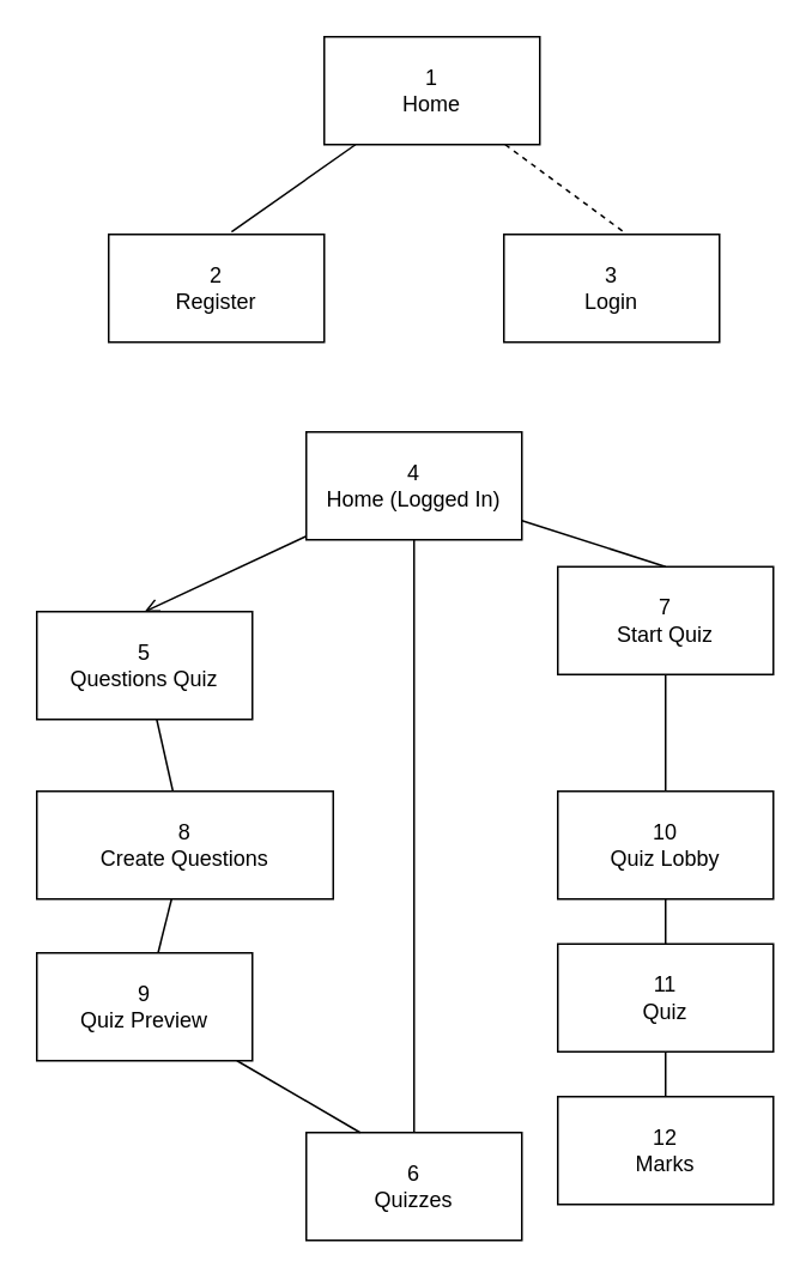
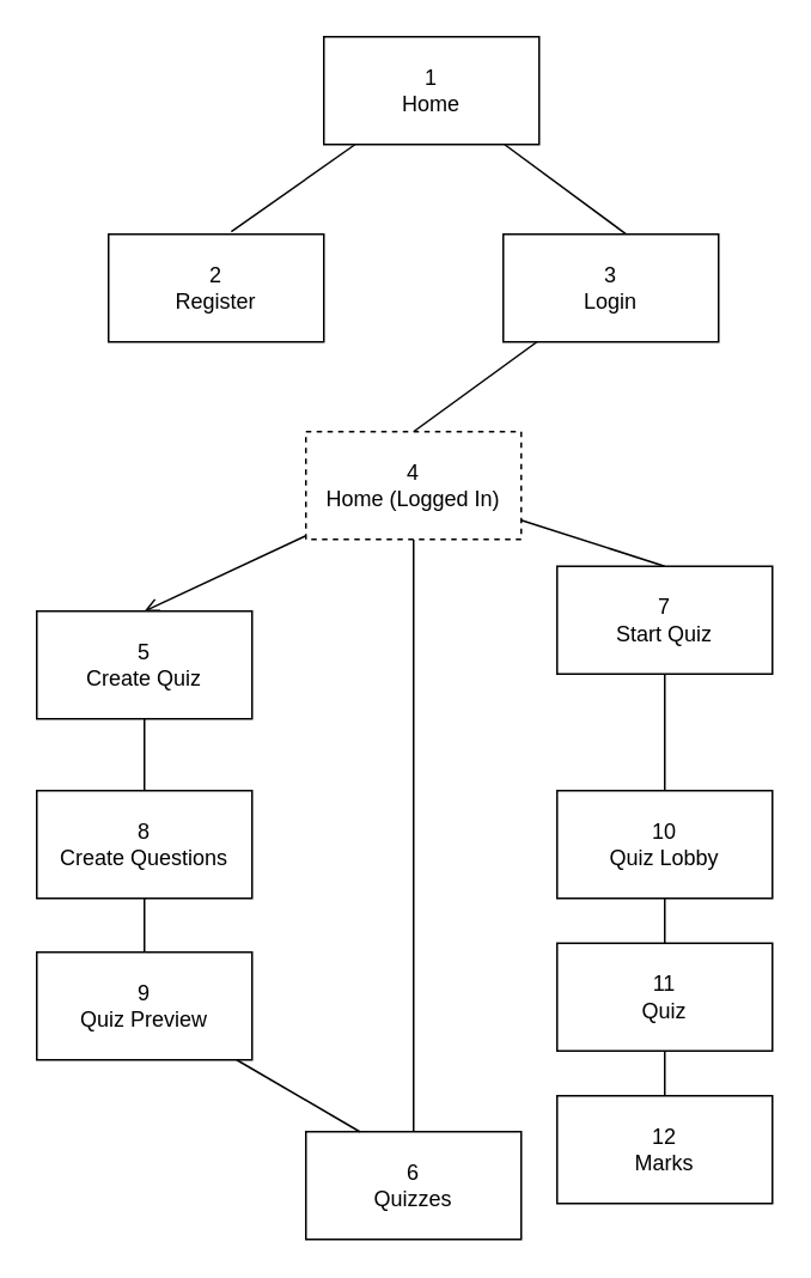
  <mxCell id="0" />
  <mxCell id="1" parent="0" />
  <mxCell id="2" style="edgeStyle=none;rounded=0;orthogonalLoop=1;jettySize=auto;html=1;entryX=0.57;entryY=-0.023;entryDx=0;entryDy=0;entryPerimeter=0;endArrow=none;endFill=0;" edge="1" parent="1" source="4" target="5"><mxGeometry relative="1" as="geometry" /></mxCell>
- <mxCell id="3" style="edgeStyle=none;rounded=0;orthogonalLoop=1;jettySize=auto;html=1;entryX=0.583;entryY=0.017;entryDx=0;entryDy=0;entryPerimeter=0;endArrow=none;endFill=0;dashed=1;" edge="1" parent="1" source="4" target="7"><mxGeometry relative="1" as="geometry" /></mxCell>
+ <mxCell id="3" style="edgeStyle=none;rounded=0;orthogonalLoop=1;jettySize=auto;html=1;entryX=0.583;entryY=0.017;entryDx=0;entryDy=0;entryPerimeter=0;endArrow=none;endFill=0;" edge="1" parent="1" source="4" target="7"><mxGeometry relative="1" as="geometry" /></mxCell>
  <mxCell id="4" value="1&lt;br&gt;Home" style="rounded=0;whiteSpace=wrap;html=1;" vertex="1" parent="1"><mxGeometry x="180" y="20" width="120" height="60" as="geometry" /></mxCell>
  <mxCell id="5" value="2&lt;br&gt;Register" style="rounded=0;whiteSpace=wrap;html=1;" vertex="1" parent="1"><mxGeometry x="60" y="130" width="120" height="60" as="geometry" /></mxCell>
+ <mxCell id="6" style="edgeStyle=none;rounded=0;orthogonalLoop=1;jettySize=auto;html=1;entryX=0.5;entryY=0;entryDx=0;entryDy=0;endArrow=none;endFill=0;" edge="1" parent="1" source="7" target="11"><mxGeometry relative="1" as="geometry" /></mxCell>
  <mxCell id="7" value="3&lt;br&gt;Login" style="rounded=0;whiteSpace=wrap;html=1;" vertex="1" parent="1"><mxGeometry x="280" y="130" width="120" height="60" as="geometry" /></mxCell>
  <mxCell id="8" style="edgeStyle=none;rounded=0;orthogonalLoop=1;jettySize=auto;html=1;entryX=0.5;entryY=0;entryDx=0;entryDy=0;endArrow=open;endFill=0;" edge="1" parent="1" source="11" target="13"><mxGeometry relative="1" as="geometry" /></mxCell>
  <mxCell id="9" style="edgeStyle=none;rounded=0;orthogonalLoop=1;jettySize=auto;html=1;entryX=0.5;entryY=0;entryDx=0;entryDy=0;endArrow=none;endFill=0;" edge="1" parent="1" source="11" target="14"><mxGeometry relative="1" as="geometry" /></mxCell>
  <mxCell id="10" style="edgeStyle=none;rounded=0;orthogonalLoop=1;jettySize=auto;html=1;entryX=0.5;entryY=0;entryDx=0;entryDy=0;endArrow=none;endFill=0;" edge="1" parent="1" source="11" target="16"><mxGeometry relative="1" as="geometry" /></mxCell>
- <mxCell id="11" value="4&lt;br&gt;Home (Logged In)" style="rounded=0;whiteSpace=wrap;html=1;" vertex="1" parent="1"><mxGeometry x="170" y="240" width="120" height="60" as="geometry" /></mxCell>
+ <mxCell id="11" value="4&lt;br&gt;Home (Logged In)" style="rounded=0;whiteSpace=wrap;html=1;dashed=1;" vertex="1" parent="1"><mxGeometry x="170" y="240" width="120" height="60" as="geometry" /></mxCell>
  <mxCell id="12" style="edgeStyle=none;rounded=0;orthogonalLoop=1;jettySize=auto;html=1;endArrow=none;endFill=0;" edge="1" parent="1" source="13" target="18"><mxGeometry relative="1" as="geometry" /></mxCell>
- <mxCell id="13" value="5&lt;br&gt;Questions Quiz" style="rounded=0;whiteSpace=wrap;html=1;" vertex="1" parent="1"><mxGeometry x="20" y="340" width="120" height="60" as="geometry" /></mxCell>
+ <mxCell id="13" value="5&lt;br&gt;Create Quiz" style="rounded=0;whiteSpace=wrap;html=1;" vertex="1" parent="1"><mxGeometry x="20" y="340" width="120" height="60" as="geometry" /></mxCell>
  <mxCell id="14" value="6&lt;br&gt;Quizzes" style="rounded=0;whiteSpace=wrap;html=1;" vertex="1" parent="1"><mxGeometry x="170" y="630" width="120" height="60" as="geometry" /></mxCell>
  <mxCell id="15" style="edgeStyle=none;rounded=0;orthogonalLoop=1;jettySize=auto;html=1;endArrow=none;endFill=0;" edge="1" parent="1" source="16" target="22"><mxGeometry relative="1" as="geometry" /></mxCell>
  <mxCell id="16" value="7&lt;br&gt;Start Quiz" style="rounded=0;whiteSpace=wrap;html=1;" vertex="1" parent="1"><mxGeometry x="310" y="315" width="120" height="60" as="geometry" /></mxCell>
  <mxCell id="17" style="edgeStyle=none;rounded=0;orthogonalLoop=1;jettySize=auto;html=1;endArrow=none;endFill=0;" edge="1" parent="1" source="18" target="20"><mxGeometry relative="1" as="geometry" /></mxCell>
- <mxCell id="18" value="8&lt;br&gt;Create Questions" style="rounded=0;whiteSpace=wrap;html=1;" vertex="1" parent="1"><mxGeometry x="20" y="440" width="165" height="60" as="geometry" /></mxCell>
+ <mxCell id="18" value="8&lt;br&gt;Create Questions" style="rounded=0;whiteSpace=wrap;html=1;" vertex="1" parent="1"><mxGeometry x="20" y="440" width="120" height="60" as="geometry" /></mxCell>
  <mxCell id="19" style="edgeStyle=none;rounded=0;orthogonalLoop=1;jettySize=auto;html=1;entryX=0.25;entryY=0;entryDx=0;entryDy=0;endArrow=none;endFill=0;" edge="1" parent="1" source="20" target="14"><mxGeometry relative="1" as="geometry" /></mxCell>
  <mxCell id="20" value="9&lt;br&gt;Quiz Preview" style="rounded=0;whiteSpace=wrap;html=1;" vertex="1" parent="1"><mxGeometry x="20" y="530" width="120" height="60" as="geometry" /></mxCell>
  <mxCell id="21" style="edgeStyle=none;rounded=0;orthogonalLoop=1;jettySize=auto;html=1;endArrow=none;endFill=0;" edge="1" parent="1" source="22" target="24"><mxGeometry relative="1" as="geometry" /></mxCell>
  <mxCell id="22" value="10&lt;br&gt;Quiz Lobby" style="rounded=0;whiteSpace=wrap;html=1;" vertex="1" parent="1"><mxGeometry x="310" y="440" width="120" height="60" as="geometry" /></mxCell>
  <mxCell id="23" style="edgeStyle=none;rounded=0;orthogonalLoop=1;jettySize=auto;html=1;endArrow=none;endFill=0;" edge="1" parent="1" source="24" target="25"><mxGeometry relative="1" as="geometry" /></mxCell>
  <mxCell id="24" value="11&lt;br&gt;Quiz" style="rounded=0;whiteSpace=wrap;html=1;" vertex="1" parent="1"><mxGeometry x="310" y="525" width="120" height="60" as="geometry" /></mxCell>
  <mxCell id="25" value="12&lt;br&gt;Marks" style="rounded=0;whiteSpace=wrap;html=1;" vertex="1" parent="1"><mxGeometry x="310" y="610" width="120" height="60" as="geometry" /></mxCell>
